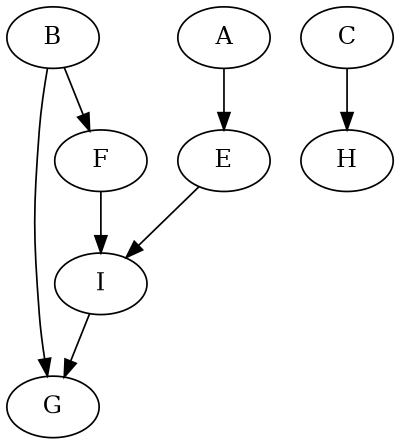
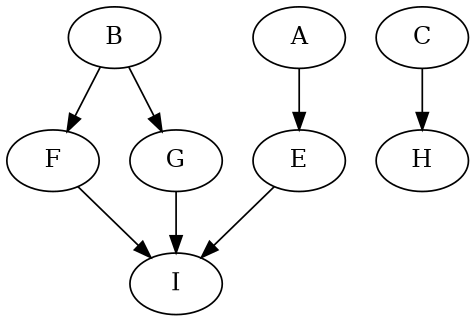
  digraph {
    node [Weight=2]
    edge [Weight=1]
    E [Weight=4]
    A
    C
    H
    I [Weight=3]
    B [Weight=3]
    F [Weight=1]
    G [Weight=3]
    E -> I [Weight=10]
    A -> E
    C -> H
    B -> F [Weight=5]
    B -> G [Weight=5]
    F -> I [Weight=3]
-   I -> G [Weight=2]
+   G -> I [Weight=2]
  }
